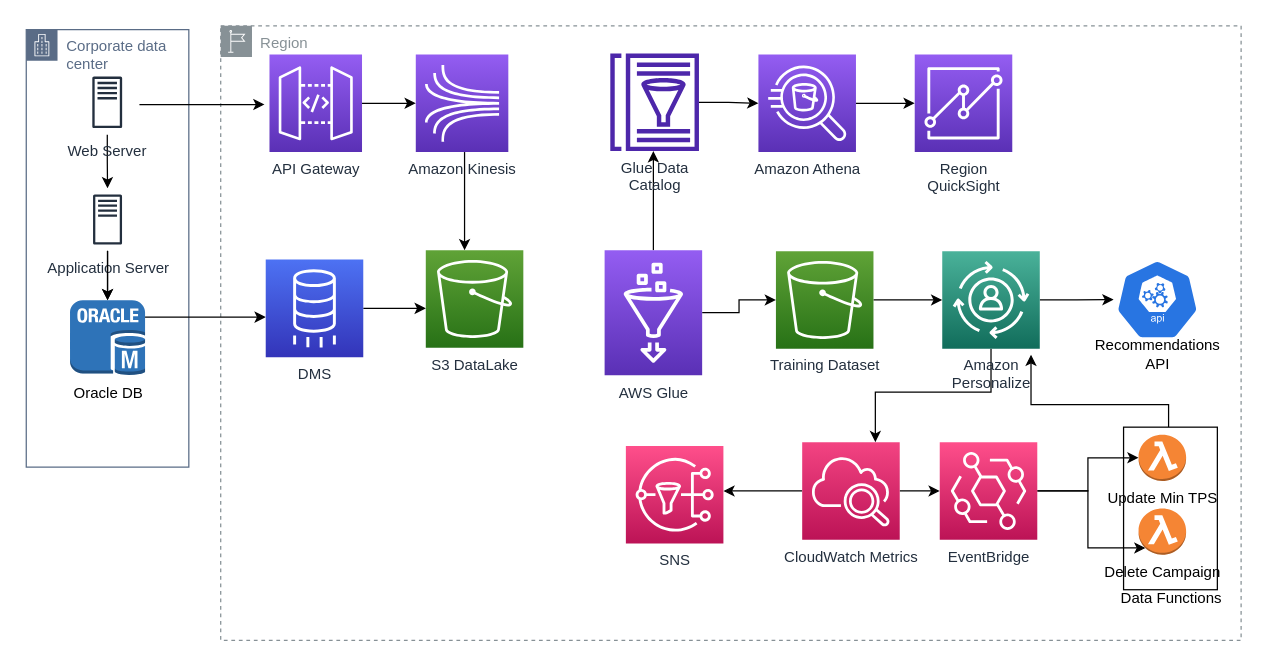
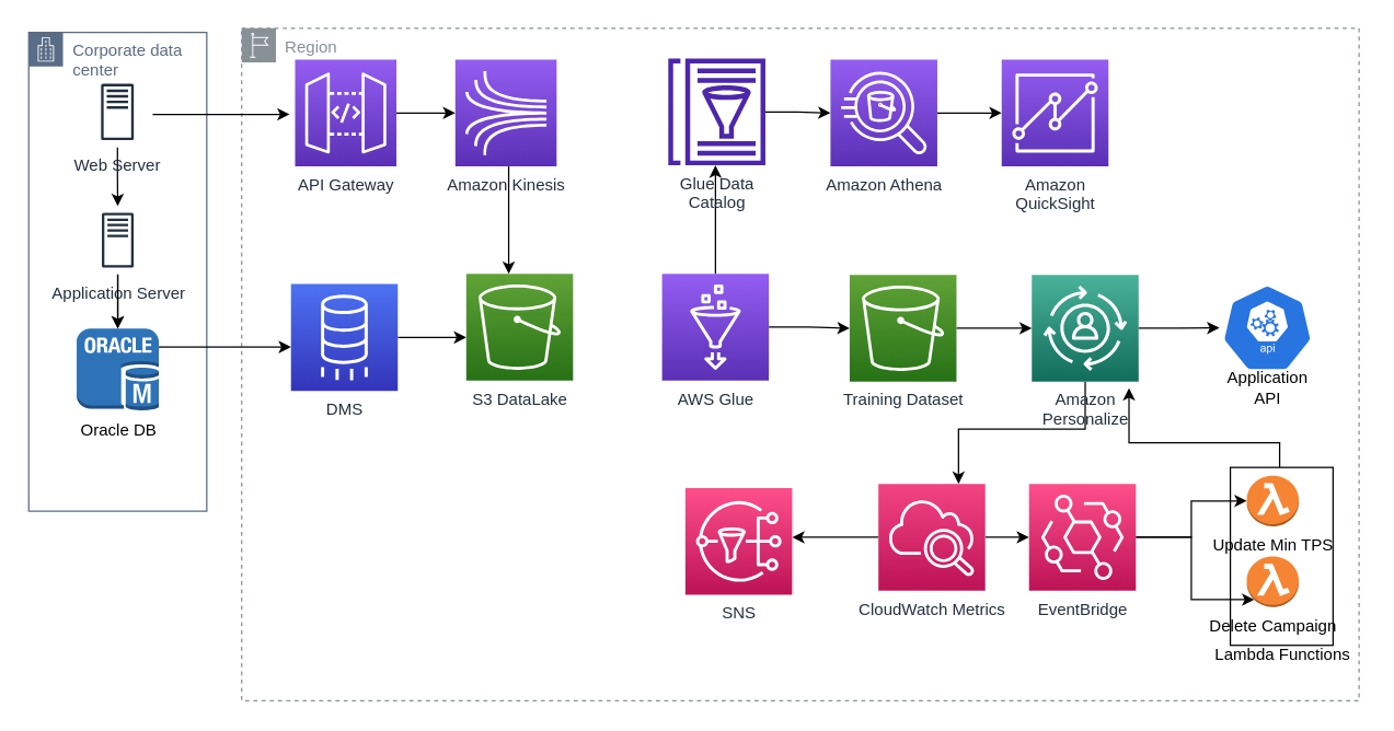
  <mxCell id="0" />
  <mxCell id="1" parent="0" />
  <mxCell id="2" value="Region" style="sketch=0;outlineConnect=0;gradientColor=none;html=1;whiteSpace=wrap;fontSize=12;fontStyle=0;shape=mxgraph.aws4.group;grIcon=mxgraph.aws4.group_region;strokeColor=#879196;fillColor=none;verticalAlign=top;align=left;spacingLeft=30;fontColor=#879196;dashed=1;" parent="1" vertex="1"><mxGeometry x="176" y="20" width="816" height="491.5" as="geometry" /></mxCell>
  <mxCell id="3" style="edgeStyle=orthogonalEdgeStyle;rounded=0;orthogonalLoop=1;jettySize=auto;html=1;entryX=0.91;entryY=1.061;entryDx=0;entryDy=0;entryPerimeter=0;" parent="1" source="4" target="30" edge="1"><mxGeometry relative="1" as="geometry"><Array as="points"><mxPoint x="934" y="323" /><mxPoint x="824" y="323" /></Array></mxGeometry></mxCell>
  <mxCell id="4" value="" style="rounded=0;whiteSpace=wrap;html=1;" parent="1" vertex="1"><mxGeometry x="898" y="341" width="75" height="130" as="geometry" /></mxCell>
  <mxCell id="5" value="Corporate data center" style="points=[[0,0],[0.25,0],[0.5,0],[0.75,0],[1,0],[1,0.25],[1,0.5],[1,0.75],[1,1],[0.75,1],[0.5,1],[0.25,1],[0,1],[0,0.75],[0,0.5],[0,0.25]];outlineConnect=0;gradientColor=none;html=1;whiteSpace=wrap;fontSize=12;fontStyle=0;container=1;pointerEvents=0;collapsible=0;recursiveResize=0;shape=mxgraph.aws4.group;grIcon=mxgraph.aws4.group_corporate_data_center;strokeColor=#5A6C86;fillColor=none;verticalAlign=top;align=left;spacingLeft=30;fontColor=#5A6C86;dashed=0;" parent="1" vertex="1"><mxGeometry x="20.5" y="23" width="130" height="350" as="geometry" /></mxCell>
  <mxCell id="6" value="" style="edgeStyle=orthogonalEdgeStyle;rounded=0;orthogonalLoop=1;jettySize=auto;html=1;" parent="5" source="7" target="9" edge="1"><mxGeometry relative="1" as="geometry" /></mxCell>
  <mxCell id="7" value="Web Server" style="sketch=0;outlineConnect=0;fontColor=#232F3E;gradientColor=none;strokeColor=#232F3E;fillColor=#ffffff;dashed=0;verticalLabelPosition=bottom;verticalAlign=top;align=center;html=1;fontSize=12;fontStyle=0;aspect=fixed;shape=mxgraph.aws4.resourceIcon;resIcon=mxgraph.aws4.traditional_server;" parent="5" vertex="1"><mxGeometry x="39" y="32.5" width="51.5" height="51.5" as="geometry" /></mxCell>
  <mxCell id="8" value="Oracle DB " style="outlineConnect=0;dashed=0;verticalLabelPosition=bottom;verticalAlign=top;align=center;html=1;shape=mxgraph.aws3.oracle_db_instance;fillColor=#2E73B8;gradientColor=none;" parent="5" vertex="1"><mxGeometry x="35" y="216.5" width="60" height="60" as="geometry" /></mxCell>
  <mxCell id="9" value="Application Server" style="sketch=0;outlineConnect=0;fontColor=#232F3E;gradientColor=none;strokeColor=#232F3E;fillColor=#ffffff;dashed=0;verticalLabelPosition=bottom;verticalAlign=top;align=center;html=1;fontSize=12;fontStyle=0;aspect=fixed;shape=mxgraph.aws4.resourceIcon;resIcon=mxgraph.aws4.traditional_server;" parent="5" vertex="1"><mxGeometry x="40" y="127" width="50" height="50" as="geometry" /></mxCell>
  <mxCell id="10" value="" style="edgeStyle=orthogonalEdgeStyle;rounded=0;orthogonalLoop=1;jettySize=auto;html=1;startArrow=none;" parent="5" source="9" target="8" edge="1"><mxGeometry relative="1" as="geometry" /></mxCell>
  <mxCell id="11" value="" style="edgeStyle=orthogonalEdgeStyle;rounded=0;orthogonalLoop=1;jettySize=auto;html=1;" parent="5" source="9" target="8" edge="1"><mxGeometry relative="1" as="geometry" /></mxCell>
  <mxCell id="12" value="" style="edgeStyle=orthogonalEdgeStyle;rounded=0;orthogonalLoop=1;jettySize=auto;html=1;" parent="1" source="7" edge="1"><mxGeometry relative="1" as="geometry"><Array as="points"><mxPoint x="191" y="83" /><mxPoint x="191" y="83" /></Array><mxPoint x="211" y="83" as="targetPoint" /></mxGeometry></mxCell>
  <mxCell id="13" style="edgeStyle=orthogonalEdgeStyle;rounded=0;orthogonalLoop=1;jettySize=auto;html=1;" parent="1" source="8" target="20" edge="1"><mxGeometry relative="1" as="geometry"><mxPoint x="291" y="246" as="targetPoint" /><Array as="points"><mxPoint x="161" y="253" /><mxPoint x="161" y="253" /></Array></mxGeometry></mxCell>
  <mxCell id="14" value="" style="edgeStyle=orthogonalEdgeStyle;rounded=0;orthogonalLoop=1;jettySize=auto;html=1;" edge="1" parent="1" source="15" target="18"><mxGeometry relative="1" as="geometry"><Array as="points"><mxPoint x="371" y="143" /><mxPoint x="371" y="143" /></Array></mxGeometry></mxCell>
  <mxCell id="15" value="Amazon Kinesis" style="sketch=0;points=[[0,0,0],[0.25,0,0],[0.5,0,0],[0.75,0,0],[1,0,0],[0,1,0],[0.25,1,0],[0.5,1,0],[0.75,1,0],[1,1,0],[0,0.25,0],[0,0.5,0],[0,0.75,0],[1,0.25,0],[1,0.5,0],[1,0.75,0]];outlineConnect=0;fontColor=#232F3E;gradientColor=#945DF2;gradientDirection=north;fillColor=#5A30B5;strokeColor=#ffffff;dashed=0;verticalLabelPosition=bottom;verticalAlign=top;align=center;html=1;fontSize=12;fontStyle=0;aspect=fixed;shape=mxgraph.aws4.resourceIcon;resIcon=mxgraph.aws4.kinesis;" parent="1" vertex="1"><mxGeometry x="332" y="43" width="74" height="78" as="geometry" /></mxCell>
  <mxCell id="16" value="" style="edgeStyle=orthogonalEdgeStyle;rounded=0;orthogonalLoop=1;jettySize=auto;html=1;" parent="1" source="17" target="15" edge="1"><mxGeometry relative="1" as="geometry" /></mxCell>
  <mxCell id="17" value="API Gateway" style="sketch=0;points=[[0,0,0],[0.25,0,0],[0.5,0,0],[0.75,0,0],[1,0,0],[0,1,0],[0.25,1,0],[0.5,1,0],[0.75,1,0],[1,1,0],[0,0.25,0],[0,0.5,0],[0,0.75,0],[1,0.25,0],[1,0.5,0],[1,0.75,0]];outlineConnect=0;fontColor=#232F3E;gradientColor=#945DF2;gradientDirection=north;fillColor=#5A30B5;strokeColor=#ffffff;dashed=0;verticalLabelPosition=bottom;verticalAlign=top;align=center;html=1;fontSize=12;fontStyle=0;aspect=fixed;shape=mxgraph.aws4.resourceIcon;resIcon=mxgraph.aws4.api_gateway;" parent="1" vertex="1"><mxGeometry x="215" y="43" width="74" height="78" as="geometry" /></mxCell>
  <mxCell id="18" value="S3 DataLake" style="sketch=0;points=[[0,0,0],[0.25,0,0],[0.5,0,0],[0.75,0,0],[1,0,0],[0,1,0],[0.25,1,0],[0.5,1,0],[0.75,1,0],[1,1,0],[0,0.25,0],[0,0.5,0],[0,0.75,0],[1,0.25,0],[1,0.5,0],[1,0.75,0]];outlineConnect=0;fontColor=#232F3E;gradientColor=#60A337;gradientDirection=north;fillColor=#277116;strokeColor=#ffffff;dashed=0;verticalLabelPosition=bottom;verticalAlign=top;align=center;html=1;fontSize=12;fontStyle=0;aspect=fixed;shape=mxgraph.aws4.resourceIcon;resIcon=mxgraph.aws4.s3;" parent="1" vertex="1"><mxGeometry x="340" y="199.5" width="78" height="78" as="geometry" /></mxCell>
  <mxCell id="19" style="edgeStyle=orthogonalEdgeStyle;rounded=0;orthogonalLoop=1;jettySize=auto;html=1;entryX=0;entryY=0.596;entryDx=0;entryDy=0;entryPerimeter=0;" parent="1" source="20" target="18" edge="1"><mxGeometry relative="1" as="geometry" /></mxCell>
  <mxCell id="20" value="DMS" style="sketch=0;points=[[0,0,0],[0.25,0,0],[0.5,0,0],[0.75,0,0],[1,0,0],[0,1,0],[0.25,1,0],[0.5,1,0],[0.75,1,0],[1,1,0],[0,0.25,0],[0,0.5,0],[0,0.75,0],[1,0.25,0],[1,0.5,0],[1,0.75,0]];outlineConnect=0;fontColor=#232F3E;gradientColor=#4D72F3;gradientDirection=north;fillColor=#3334B9;strokeColor=#ffffff;dashed=0;verticalLabelPosition=bottom;verticalAlign=top;align=center;html=1;fontSize=12;fontStyle=0;aspect=fixed;shape=mxgraph.aws4.resourceIcon;resIcon=mxgraph.aws4.database_migration_service;" parent="1" vertex="1"><mxGeometry x="212" y="207" width="78" height="78" as="geometry" /></mxCell>
  <mxCell id="21" value="" style="edgeStyle=orthogonalEdgeStyle;rounded=0;orthogonalLoop=1;jettySize=auto;html=1;" edge="1" parent="1" source="23" target="45"><mxGeometry relative="1" as="geometry"><Array as="points"><mxPoint x="522" y="163" /><mxPoint x="522" y="163" /></Array></mxGeometry></mxCell>
  <mxCell id="22" value="" style="edgeStyle=orthogonalEdgeStyle;rounded=0;orthogonalLoop=1;jettySize=auto;html=1;" edge="1" parent="1" source="23" target="25"><mxGeometry relative="1" as="geometry" /></mxCell>
- <mxCell id="23" value="AWS Glue" style="sketch=0;points=[[0,0,0],[0.25,0,0],[0.5,0,0],[0.75,0,0],[1,0,0],[0,1,0],[0.25,1,0],[0.5,1,0],[0.75,1,0],[1,1,0],[0,0.25,0],[0,0.5,0],[0,0.75,0],[1,0.25,0],[1,0.5,0],[1,0.75,0]];outlineConnect=0;fontColor=#232F3E;gradientColor=#945DF2;gradientDirection=north;fillColor=#5A30B5;strokeColor=#ffffff;dashed=0;verticalLabelPosition=bottom;verticalAlign=top;align=center;html=1;fontSize=12;fontStyle=0;aspect=fixed;shape=mxgraph.aws4.resourceIcon;resIcon=mxgraph.aws4.glue;" parent="1" vertex="1"><mxGeometry x="483" y="199.5" width="78" height="100" as="geometry" /></mxCell>
+ <mxCell id="23" value="AWS Glue" style="sketch=0;points=[[0,0,0],[0.25,0,0],[0.5,0,0],[0.75,0,0],[1,0,0],[0,1,0],[0.25,1,0],[0.5,1,0],[0.75,1,0],[1,1,0],[0,0.25,0],[0,0.5,0],[0,0.75,0],[1,0.25,0],[1,0.5,0],[1,0.75,0]];outlineConnect=0;fontColor=#232F3E;gradientColor=#945DF2;gradientDirection=north;fillColor=#5A30B5;strokeColor=#ffffff;dashed=0;verticalLabelPosition=bottom;verticalAlign=top;align=center;html=1;fontSize=12;fontStyle=0;aspect=fixed;shape=mxgraph.aws4.resourceIcon;resIcon=mxgraph.aws4.glue;" parent="1" vertex="1"><mxGeometry x="483" y="199.5" width="78" height="78" as="geometry" /></mxCell>
  <mxCell id="24" value="" style="edgeStyle=orthogonalEdgeStyle;rounded=0;orthogonalLoop=1;jettySize=auto;html=1;" parent="1" source="25" target="30" edge="1"><mxGeometry relative="1" as="geometry" /></mxCell>
  <mxCell id="25" value="Training Dataset" style="sketch=0;points=[[0,0,0],[0.25,0,0],[0.5,0,0],[0.75,0,0],[1,0,0],[0,1,0],[0.25,1,0],[0.5,1,0],[0.75,1,0],[1,1,0],[0,0.25,0],[0,0.5,0],[0,0.75,0],[1,0.25,0],[1,0.5,0],[1,0.75,0]];outlineConnect=0;fontColor=#232F3E;gradientColor=#60A337;gradientDirection=north;fillColor=#277116;strokeColor=#ffffff;dashed=0;verticalLabelPosition=bottom;verticalAlign=top;align=center;html=1;fontSize=12;fontStyle=0;aspect=fixed;shape=mxgraph.aws4.resourceIcon;resIcon=mxgraph.aws4.s3;" parent="1" vertex="1"><mxGeometry x="620" y="200.25" width="78" height="78" as="geometry" /></mxCell>
  <mxCell id="26" value="" style="edgeStyle=orthogonalEdgeStyle;rounded=0;orthogonalLoop=1;jettySize=auto;html=1;" parent="1" source="27" target="31" edge="1"><mxGeometry relative="1" as="geometry" /></mxCell>
  <mxCell id="27" value="Amazon Athena" style="sketch=0;points=[[0,0,0],[0.25,0,0],[0.5,0,0],[0.75,0,0],[1,0,0],[0,1,0],[0.25,1,0],[0.5,1,0],[0.75,1,0],[1,1,0],[0,0.25,0],[0,0.5,0],[0,0.75,0],[1,0.25,0],[1,0.5,0],[1,0.75,0]];outlineConnect=0;fontColor=#232F3E;gradientColor=#945DF2;gradientDirection=north;fillColor=#5A30B5;strokeColor=#ffffff;dashed=0;verticalLabelPosition=bottom;verticalAlign=top;align=center;html=1;fontSize=12;fontStyle=0;aspect=fixed;shape=mxgraph.aws4.resourceIcon;resIcon=mxgraph.aws4.athena;" parent="1" vertex="1"><mxGeometry x="606" y="43" width="78" height="78" as="geometry" /></mxCell>
  <mxCell id="28" value="" style="edgeStyle=orthogonalEdgeStyle;rounded=0;orthogonalLoop=1;jettySize=auto;html=1;" parent="1" source="30" target="32" edge="1"><mxGeometry relative="1" as="geometry" /></mxCell>
  <mxCell id="29" style="edgeStyle=orthogonalEdgeStyle;rounded=0;orthogonalLoop=1;jettySize=auto;html=1;entryX=0.75;entryY=0;entryDx=0;entryDy=0;entryPerimeter=0;" parent="1" source="30" target="36" edge="1"><mxGeometry relative="1" as="geometry"><Array as="points"><mxPoint x="792" y="313" /><mxPoint x="700" y="313" /></Array></mxGeometry></mxCell>
  <mxCell id="30" value="&lt;div&gt;Amazon &lt;br&gt;&lt;/div&gt;&lt;div&gt;Personalize&lt;br&gt;&lt;/div&gt;" style="sketch=0;points=[[0,0,0],[0.25,0,0],[0.5,0,0],[0.75,0,0],[1,0,0],[0,1,0],[0.25,1,0],[0.5,1,0],[0.75,1,0],[1,1,0],[0,0.25,0],[0,0.5,0],[0,0.75,0],[1,0.25,0],[1,0.5,0],[1,0.75,0]];outlineConnect=0;fontColor=#232F3E;gradientColor=#4AB29A;gradientDirection=north;fillColor=#116D5B;strokeColor=#ffffff;dashed=0;verticalLabelPosition=bottom;verticalAlign=top;align=center;html=1;fontSize=12;fontStyle=0;aspect=fixed;shape=mxgraph.aws4.resourceIcon;resIcon=mxgraph.aws4.personalize;" parent="1" vertex="1"><mxGeometry x="753" y="200.25" width="78" height="78" as="geometry" /></mxCell>
- <mxCell id="31" value="&lt;div&gt;Region &lt;br&gt;&lt;/div&gt;&lt;div&gt;QuickSight&lt;/div&gt;&lt;div&gt;&lt;br&gt;&lt;/div&gt;" style="sketch=0;points=[[0,0,0],[0.25,0,0],[0.5,0,0],[0.75,0,0],[1,0,0],[0,1,0],[0.25,1,0],[0.5,1,0],[0.75,1,0],[1,1,0],[0,0.25,0],[0,0.5,0],[0,0.75,0],[1,0.25,0],[1,0.5,0],[1,0.75,0]];outlineConnect=0;fontColor=#232F3E;gradientColor=#945DF2;gradientDirection=north;fillColor=#5A30B5;strokeColor=#ffffff;dashed=0;verticalLabelPosition=bottom;verticalAlign=top;align=center;html=1;fontSize=12;fontStyle=0;aspect=fixed;shape=mxgraph.aws4.resourceIcon;resIcon=mxgraph.aws4.quicksight;" parent="1" vertex="1"><mxGeometry x="731" y="43" width="78" height="78" as="geometry" /></mxCell>
+ <mxCell id="31" value="&lt;div&gt;Amazon &lt;br&gt;&lt;/div&gt;&lt;div&gt;QuickSight&lt;/div&gt;&lt;div&gt;&lt;br&gt;&lt;/div&gt;" style="sketch=0;points=[[0,0,0],[0.25,0,0],[0.5,0,0],[0.75,0,0],[1,0,0],[0,1,0],[0.25,1,0],[0.5,1,0],[0.75,1,0],[1,1,0],[0,0.25,0],[0,0.5,0],[0,0.75,0],[1,0.25,0],[1,0.5,0],[1,0.75,0]];outlineConnect=0;fontColor=#232F3E;gradientColor=#945DF2;gradientDirection=north;fillColor=#5A30B5;strokeColor=#ffffff;dashed=0;verticalLabelPosition=bottom;verticalAlign=top;align=center;html=1;fontSize=12;fontStyle=0;aspect=fixed;shape=mxgraph.aws4.resourceIcon;resIcon=mxgraph.aws4.quicksight;" parent="1" vertex="1"><mxGeometry x="731" y="43" width="78" height="78" as="geometry" /></mxCell>
  <mxCell id="32" value="" style="sketch=0;html=1;dashed=0;whitespace=wrap;fillColor=#2875E2;strokeColor=#ffffff;points=[[0.005,0.63,0],[0.1,0.2,0],[0.9,0.2,0],[0.5,0,0],[0.995,0.63,0],[0.72,0.99,0],[0.5,1,0],[0.28,0.99,0]];shape=mxgraph.kubernetes.icon;prIcon=api" parent="1" vertex="1"><mxGeometry x="890" y="207" width="70" height="64" as="geometry" /></mxCell>
- <mxCell id="33" value="&lt;div&gt;Recommendations &lt;br&gt;&lt;/div&gt;&lt;div&gt;API&lt;/div&gt;" style="text;html=1;align=center;verticalAlign=middle;resizable=0;points=[];autosize=1;strokeColor=none;fillColor=none;" parent="1" vertex="1"><mxGeometry x="865" y="263" width="120" height="40" as="geometry" /></mxCell>
+ <mxCell id="33" value="&lt;div&gt;Application &lt;br&gt;&lt;/div&gt;&lt;div&gt;API&lt;/div&gt;" style="text;html=1;align=center;verticalAlign=middle;resizable=0;points=[];autosize=1;strokeColor=none;fillColor=none;" parent="1" vertex="1"><mxGeometry x="865" y="263" width="120" height="40" as="geometry" /></mxCell>
  <mxCell id="34" value="" style="edgeStyle=orthogonalEdgeStyle;rounded=0;orthogonalLoop=1;jettySize=auto;html=1;" parent="1" source="36" target="39" edge="1"><mxGeometry relative="1" as="geometry" /></mxCell>
  <mxCell id="35" value="" style="edgeStyle=orthogonalEdgeStyle;rounded=0;orthogonalLoop=1;jettySize=auto;html=1;" parent="1" source="36" target="40" edge="1"><mxGeometry relative="1" as="geometry"><Array as="points"><mxPoint x="674" y="395" /><mxPoint x="674" y="395" /></Array></mxGeometry></mxCell>
  <mxCell id="36" value="CloudWatch Metrics" style="sketch=0;points=[[0,0,0],[0.25,0,0],[0.5,0,0],[0.75,0,0],[1,0,0],[0,1,0],[0.25,1,0],[0.5,1,0],[0.75,1,0],[1,1,0],[0,0.25,0],[0,0.5,0],[0,0.75,0],[1,0.25,0],[1,0.5,0],[1,0.75,0]];points=[[0,0,0],[0.25,0,0],[0.5,0,0],[0.75,0,0],[1,0,0],[0,1,0],[0.25,1,0],[0.5,1,0],[0.75,1,0],[1,1,0],[0,0.25,0],[0,0.5,0],[0,0.75,0],[1,0.25,0],[1,0.5,0],[1,0.75,0]];outlineConnect=0;fontColor=#232F3E;gradientColor=#F34482;gradientDirection=north;fillColor=#BC1356;strokeColor=#ffffff;dashed=0;verticalLabelPosition=bottom;verticalAlign=top;align=center;html=1;fontSize=12;fontStyle=0;aspect=fixed;shape=mxgraph.aws4.resourceIcon;resIcon=mxgraph.aws4.cloudwatch_2;" parent="1" vertex="1"><mxGeometry x="641" y="353" width="78" height="78" as="geometry" /></mxCell>
  <mxCell id="37" value="" style="edgeStyle=orthogonalEdgeStyle;rounded=0;orthogonalLoop=1;jettySize=auto;html=1;" parent="1" source="39" target="41" edge="1"><mxGeometry relative="1" as="geometry" /></mxCell>
  <mxCell id="38" style="edgeStyle=orthogonalEdgeStyle;rounded=0;orthogonalLoop=1;jettySize=auto;html=1;entryX=0.145;entryY=0.855;entryDx=0;entryDy=0;entryPerimeter=0;" parent="1" source="39" target="42" edge="1"><mxGeometry relative="1" as="geometry" /></mxCell>
  <mxCell id="39" value="EventBridge" style="sketch=0;points=[[0,0,0],[0.25,0,0],[0.5,0,0],[0.75,0,0],[1,0,0],[0,1,0],[0.25,1,0],[0.5,1,0],[0.75,1,0],[1,1,0],[0,0.25,0],[0,0.5,0],[0,0.75,0],[1,0.25,0],[1,0.5,0],[1,0.75,0]];outlineConnect=0;fontColor=#232F3E;gradientColor=#FF4F8B;gradientDirection=north;fillColor=#BC1356;strokeColor=#ffffff;dashed=0;verticalLabelPosition=bottom;verticalAlign=top;align=center;html=1;fontSize=12;fontStyle=0;aspect=fixed;shape=mxgraph.aws4.resourceIcon;resIcon=mxgraph.aws4.eventbridge;" parent="1" vertex="1"><mxGeometry x="751" y="353" width="78" height="78" as="geometry" /></mxCell>
  <mxCell id="40" value="SNS" style="sketch=0;points=[[0,0,0],[0.25,0,0],[0.5,0,0],[0.75,0,0],[1,0,0],[0,1,0],[0.25,1,0],[0.5,1,0],[0.75,1,0],[1,1,0],[0,0.25,0],[0,0.5,0],[0,0.75,0],[1,0.25,0],[1,0.5,0],[1,0.75,0]];outlineConnect=0;fontColor=#232F3E;gradientColor=#FF4F8B;gradientDirection=north;fillColor=#BC1356;strokeColor=#ffffff;dashed=0;verticalLabelPosition=bottom;verticalAlign=top;align=center;html=1;fontSize=12;fontStyle=0;aspect=fixed;shape=mxgraph.aws4.resourceIcon;resIcon=mxgraph.aws4.sns;" parent="1" vertex="1"><mxGeometry x="500" y="356" width="78" height="78" as="geometry" /></mxCell>
  <mxCell id="41" value="Update Min TPS" style="outlineConnect=0;dashed=0;verticalLabelPosition=bottom;verticalAlign=top;align=center;html=1;shape=mxgraph.aws3.lambda_function;fillColor=#F58534;gradientColor=none;" parent="1" vertex="1"><mxGeometry x="910" y="347" width="38" height="37" as="geometry" /></mxCell>
  <mxCell id="42" value="Delete Campaign" style="outlineConnect=0;dashed=0;verticalLabelPosition=bottom;verticalAlign=top;align=center;html=1;shape=mxgraph.aws3.lambda_function;fillColor=#F58534;gradientColor=none;" parent="1" vertex="1"><mxGeometry x="910" y="406" width="38" height="37" as="geometry" /></mxCell>
- <mxCell id="43" value="Data Functions" style="text;html=1;align=center;verticalAlign=middle;resizable=0;points=[];autosize=1;strokeColor=none;fillColor=none;" parent="1" vertex="1"><mxGeometry x="875.5" y="463" width="120" height="30" as="geometry" /></mxCell>
+ <mxCell id="43" value="Lambda Functions" style="text;html=1;align=center;verticalAlign=middle;resizable=0;points=[];autosize=1;strokeColor=none;fillColor=none;" parent="1" vertex="1"><mxGeometry x="875.5" y="463" width="120" height="30" as="geometry" /></mxCell>
  <mxCell id="44" value="" style="edgeStyle=orthogonalEdgeStyle;rounded=0;orthogonalLoop=1;jettySize=auto;html=1;" edge="1" parent="1" source="45" target="27"><mxGeometry relative="1" as="geometry" /></mxCell>
  <mxCell id="45" value="&lt;div&gt;Glue Data&lt;/div&gt;&lt;div&gt;Catalog&lt;br&gt;&lt;/div&gt;" style="sketch=0;outlineConnect=0;fontColor=#232F3E;gradientColor=none;fillColor=#4D27AA;strokeColor=none;dashed=0;verticalLabelPosition=bottom;verticalAlign=top;align=center;html=1;fontSize=12;fontStyle=0;aspect=fixed;pointerEvents=1;shape=mxgraph.aws4.glue_data_catalog;" parent="1" vertex="1"><mxGeometry x="487" y="42.25" width="72" height="78" as="geometry" /></mxCell>
